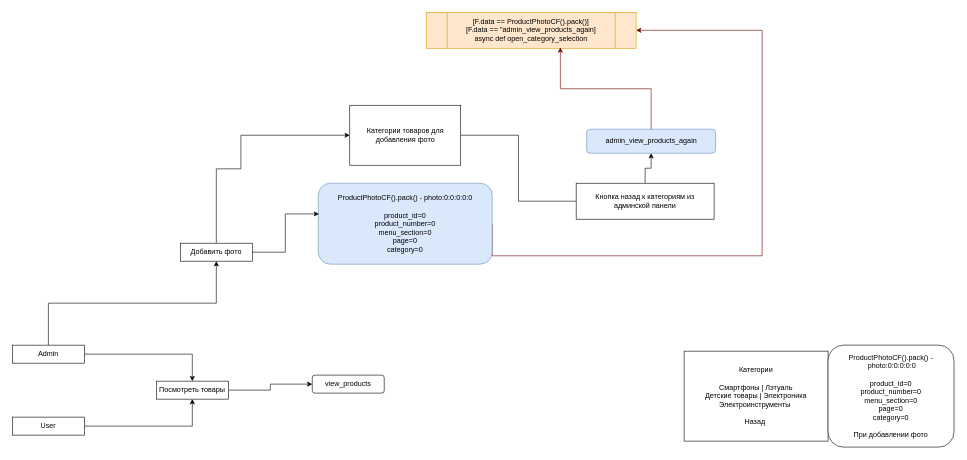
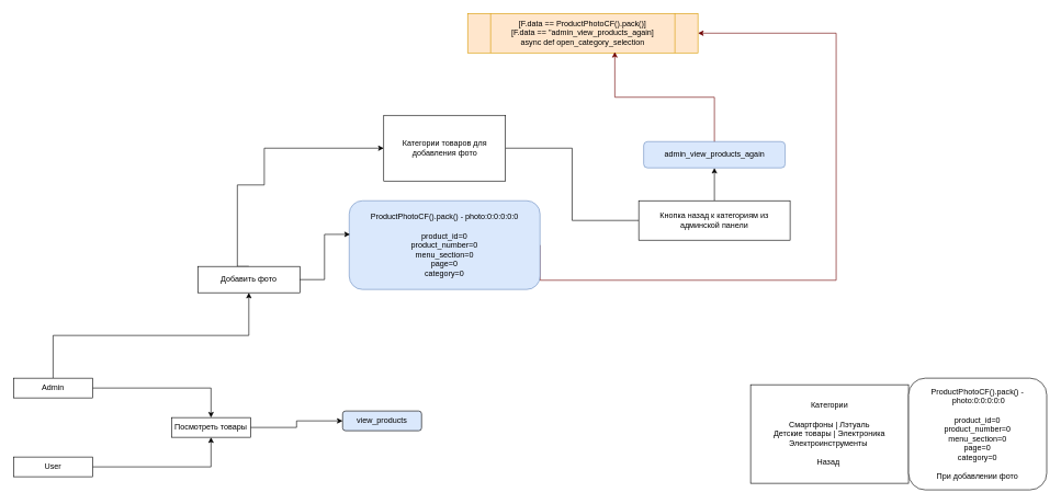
  <mxCell id="0" />
  <mxCell id="1" parent="0" />
  <mxCell id="2" style="edgeStyle=orthogonalEdgeStyle;rounded=0;orthogonalLoop=1;jettySize=auto;html=1;entryX=0.5;entryY=0;entryDx=0;entryDy=0;" edge="1" parent="1" source="4" target="8"><mxGeometry relative="1" as="geometry" /></mxCell>
  <mxCell id="3" style="edgeStyle=orthogonalEdgeStyle;rounded=0;orthogonalLoop=1;jettySize=auto;html=1;exitX=0.5;exitY=0;exitDx=0;exitDy=0;" edge="1" parent="1" source="4" target="10"><mxGeometry relative="1" as="geometry" /></mxCell>
  <mxCell id="4" value="Admin" style="rounded=0;whiteSpace=wrap;html=1;" vertex="1" parent="1"><mxGeometry x="20" y="575" width="120" height="30" as="geometry" /></mxCell>
  <mxCell id="5" style="edgeStyle=orthogonalEdgeStyle;rounded=0;orthogonalLoop=1;jettySize=auto;html=1;exitX=1;exitY=0.5;exitDx=0;exitDy=0;entryX=0.5;entryY=1;entryDx=0;entryDy=0;" edge="1" parent="1" source="6" target="8"><mxGeometry relative="1" as="geometry" /></mxCell>
  <mxCell id="6" value="User" style="rounded=0;whiteSpace=wrap;html=1;" vertex="1" parent="1"><mxGeometry x="20" y="695" width="120" height="30" as="geometry" /></mxCell>
  <mxCell id="7" style="edgeStyle=orthogonalEdgeStyle;rounded=0;orthogonalLoop=1;jettySize=auto;html=1;entryX=0;entryY=0.5;entryDx=0;entryDy=0;" edge="1" parent="1" source="8" target="11"><mxGeometry relative="1" as="geometry" /></mxCell>
  <mxCell id="8" value="Посмотреть товары" style="rounded=0;whiteSpace=wrap;html=1;" vertex="1" parent="1"><mxGeometry x="260" y="635" width="120" height="30" as="geometry" /></mxCell>
  <mxCell id="9" style="edgeStyle=orthogonalEdgeStyle;rounded=0;orthogonalLoop=1;jettySize=auto;html=1;exitX=0.5;exitY=0;exitDx=0;exitDy=0;" edge="1" parent="1" source="10" target="18"><mxGeometry relative="1" as="geometry"><mxPoint x="400" y="155" as="targetPoint" /><Array as="points"><mxPoint x="360" y="281" /><mxPoint x="401" y="281" /><mxPoint x="401" y="225" /></Array></mxGeometry></mxCell>
- <mxCell id="10" value="Добавить фото" style="rounded=0;whiteSpace=wrap;html=1;" vertex="1" parent="1"><mxGeometry x="300" y="405" width="120" height="30" as="geometry" /></mxCell>
- <mxCell id="11" value="view_products" style="rounded=1;whiteSpace=wrap;html=1;" vertex="1" parent="1"><mxGeometry x="520" y="625" width="120" height="30" as="geometry" /></mxCell>
+ <mxCell id="10" value="Добавить фото" style="rounded=0;whiteSpace=wrap;html=1;" vertex="1" parent="1"><mxGeometry x="300" y="405" width="155" height="40" as="geometry" /></mxCell>
+ <mxCell id="11" value="view_products" style="rounded=1;whiteSpace=wrap;html=1;fillColor=#dae8fc;" vertex="1" parent="1"><mxGeometry x="520" y="625" width="120" height="30" as="geometry" /></mxCell>
  <mxCell id="12" style="edgeStyle=orthogonalEdgeStyle;rounded=0;orthogonalLoop=1;jettySize=auto;html=1;exitX=1;exitY=0.5;exitDx=0;exitDy=0;entryX=1;entryY=0.5;entryDx=0;entryDy=0;fillColor=#a20025;strokeColor=#6F0000;" edge="1" parent="1" source="13" target="19"><mxGeometry relative="1" as="geometry"><mxPoint x="1260" y="55" as="targetPoint" /><Array as="points"><mxPoint x="820" y="426" /><mxPoint x="1270" y="426" /><mxPoint x="1270" y="50" /></Array></mxGeometry></mxCell>
  <mxCell id="13" value="ProductPhotoCF().pack() -&amp;nbsp;photo:0:0:0:0:0&lt;div&gt;&lt;br&gt;&lt;/div&gt;&lt;div&gt;product_id=0&lt;/div&gt;&lt;div&gt;product_number=0&lt;/div&gt;&lt;div&gt;menu_section=0&lt;/div&gt;&lt;div&gt;page=0&lt;/div&gt;&lt;div&gt;category=0&lt;/div&gt;" style="rounded=1;whiteSpace=wrap;html=1;fillColor=#dae8fc;strokeColor=#6c8ebf;" vertex="1" parent="1"><mxGeometry x="530" y="305" width="290" height="135" as="geometry" /></mxCell>
  <mxCell id="14" style="edgeStyle=orthogonalEdgeStyle;rounded=0;orthogonalLoop=1;jettySize=auto;html=1;exitX=1;exitY=0.5;exitDx=0;exitDy=0;entryX=0.004;entryY=0.379;entryDx=0;entryDy=0;entryPerimeter=0;" edge="1" parent="1" source="10" target="13"><mxGeometry relative="1" as="geometry" /></mxCell>
  <mxCell id="15" style="edgeStyle=orthogonalEdgeStyle;rounded=0;orthogonalLoop=1;jettySize=auto;html=1;entryX=0.5;entryY=1;entryDx=0;entryDy=0;" edge="1" parent="1" source="17" target="20"><mxGeometry relative="1" as="geometry" /></mxCell>
  <mxCell id="16" style="edgeStyle=orthogonalEdgeStyle;rounded=0;orthogonalLoop=1;jettySize=auto;html=1;exitX=0;exitY=0.5;exitDx=0;exitDy=0;entryX=1;entryY=0.5;entryDx=0;entryDy=0;endArrow=none;" edge="1" parent="1" source="17" target="18"><mxGeometry relative="1" as="geometry" /></mxCell>
- <mxCell id="17" value="Кнопка назад к категориям из админской панели" style="rounded=0;whiteSpace=wrap;html=1;" vertex="1" parent="1"><mxGeometry x="960" y="305" width="230" height="60" as="geometry" /></mxCell>
+ <mxCell id="17" value="Кнопка назад к категориям из админской панели" style="rounded=0;whiteSpace=wrap;html=1;" vertex="1" parent="1"><mxGeometry x="970" y="305" width="230" height="60" as="geometry" /></mxCell>
  <mxCell id="18" value="Категории товаров для добавления фото" style="rounded=0;whiteSpace=wrap;html=1;" vertex="1" parent="1"><mxGeometry x="582.5" y="175" width="185" height="100" as="geometry" /></mxCell>
  <mxCell id="19" value="&lt;div&gt;[F.data == ProductPhotoCF().pack()]&lt;/div&gt;&lt;div&gt;[F.data == &quot;admin_view_products_again]&lt;/div&gt;async def open_category_selection" style="shape=process;whiteSpace=wrap;html=1;backgroundOutline=1;fillColor=#ffe6cc;strokeColor=#d79b00;" vertex="1" parent="1"><mxGeometry x="710" y="20" width="350" height="60" as="geometry" /></mxCell>
  <mxCell id="20" value="admin_view_products_again" style="rounded=1;whiteSpace=wrap;html=1;fillColor=#dae8fc;strokeColor=#6c8ebf;" vertex="1" parent="1"><mxGeometry x="977.5" y="215" width="215" height="40" as="geometry" /></mxCell>
  <mxCell id="21" style="edgeStyle=orthogonalEdgeStyle;rounded=0;orthogonalLoop=1;jettySize=auto;html=1;entryX=0.639;entryY=0.977;entryDx=0;entryDy=0;entryPerimeter=0;fillColor=#a20025;strokeColor=#6F0000;" edge="1" parent="1" source="20" target="19"><mxGeometry relative="1" as="geometry" /></mxCell>
  <mxCell id="22" value="Категории&lt;div&gt;&lt;br&gt;&lt;/div&gt;&lt;div&gt;Смартфоны | Лэтуаль&lt;/div&gt;&lt;div&gt;Детские товары | Электроника&lt;/div&gt;&lt;div&gt;Электроинструменты&amp;nbsp;&lt;/div&gt;&lt;div&gt;&lt;br&gt;&lt;/div&gt;&lt;div&gt;Назад&amp;nbsp;&lt;/div&gt;" style="rounded=0;whiteSpace=wrap;html=1;" vertex="1" parent="1"><mxGeometry x="1140" y="585" width="240" height="150" as="geometry" /></mxCell>
  <mxCell id="23" value="ProductPhotoCF().pack() -&amp;nbsp;photo:0:0:0:0:0&lt;div&gt;&lt;br&gt;&lt;/div&gt;&lt;div&gt;product_id=0&lt;/div&gt;&lt;div&gt;product_number=0&lt;/div&gt;&lt;div&gt;menu_section=0&lt;/div&gt;&lt;div&gt;page=0&lt;/div&gt;&lt;div&gt;category=0&lt;/div&gt;&lt;div&gt;&lt;br&gt;&lt;/div&gt;&lt;div&gt;При добавлении фото&lt;/div&gt;" style="rounded=1;whiteSpace=wrap;html=1;" vertex="1" parent="1"><mxGeometry x="1380" y="575" width="210" height="170" as="geometry" /></mxCell>
